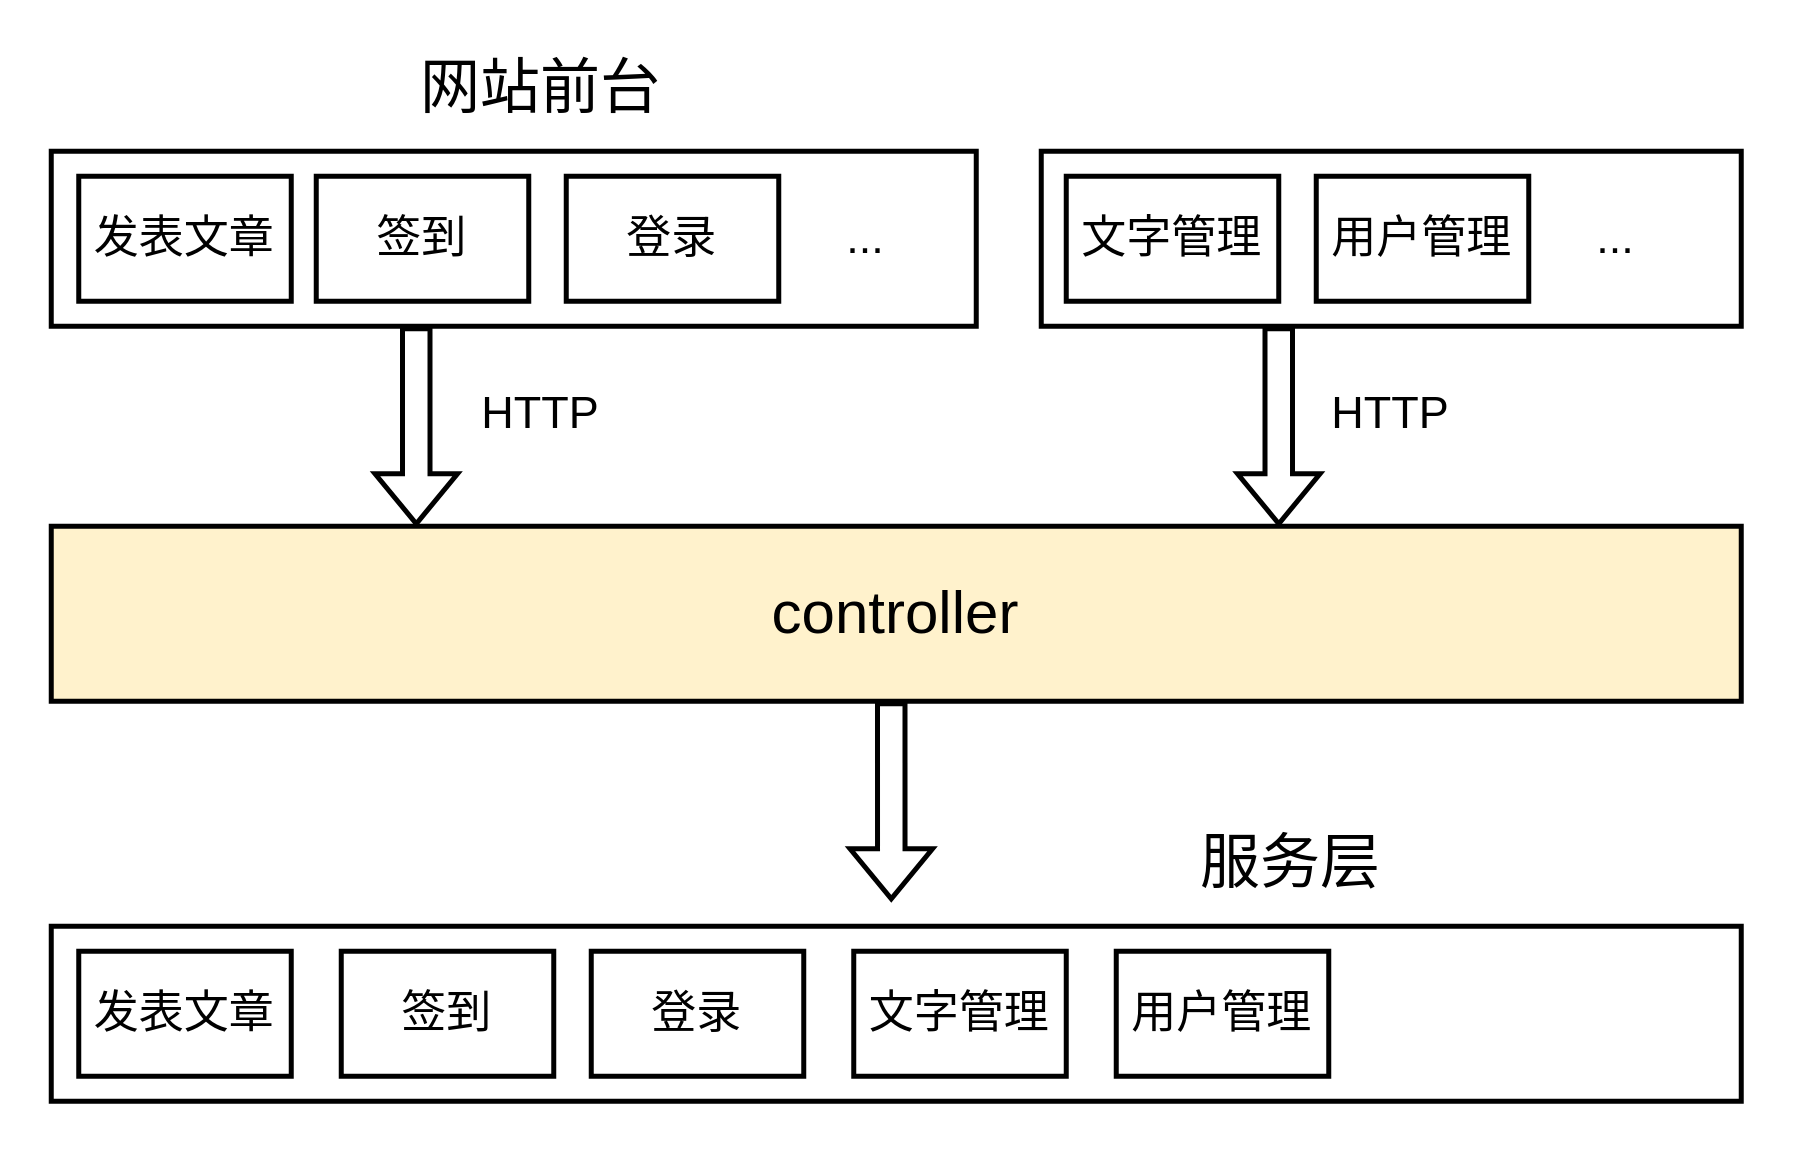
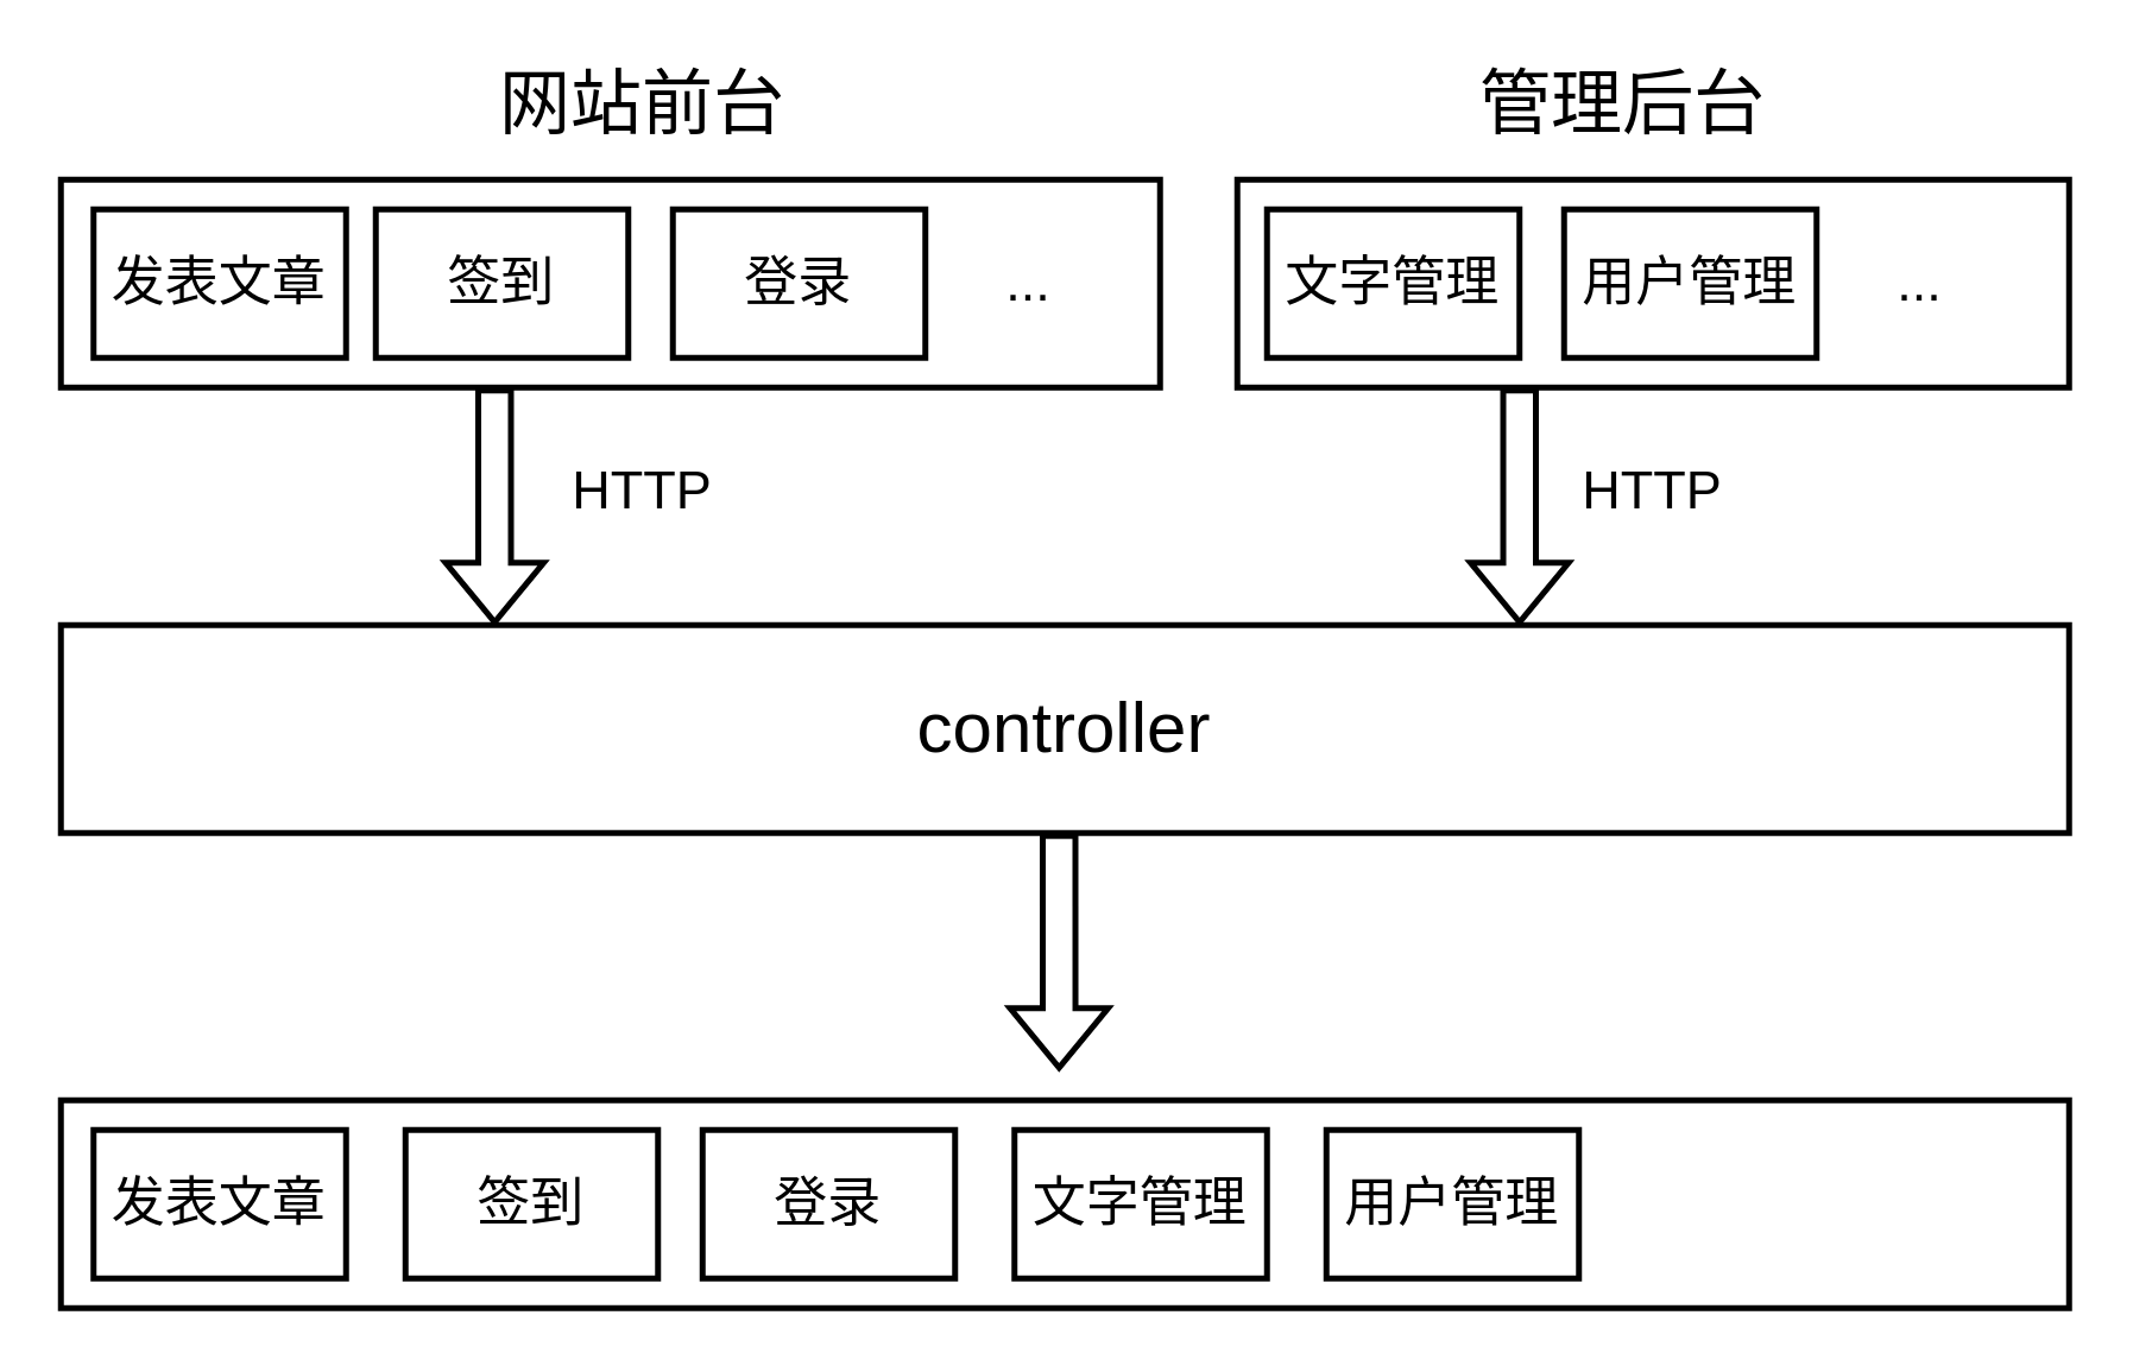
  <mxCell id="0" />
  <mxCell id="1" parent="0" />
  <mxCell id="2" value="" style="rounded=0;whiteSpace=wrap;html=1;strokeWidth=2;" parent="1" vertex="1"><mxGeometry x="20" y="60" width="370" height="70" as="geometry" /></mxCell>
  <mxCell id="3" value="" style="rounded=0;whiteSpace=wrap;html=1;strokeWidth=2;" parent="1" vertex="1"><mxGeometry x="416" y="60" width="280" height="70" as="geometry" /></mxCell>
  <mxCell id="4" value="&lt;font style=&quot;font-size: 24px&quot;&gt;网站前台&lt;/font&gt;" style="text;html=1;strokeColor=none;fillColor=none;align=center;verticalAlign=middle;whiteSpace=wrap;rounded=0;" parent="1" vertex="1"><mxGeometry x="166" y="20" width="100" height="30" as="geometry" /></mxCell>
+ <mxCell id="5" value="&lt;font style=&quot;font-size: 24px&quot;&gt;管理后台&lt;/font&gt;" style="text;html=1;strokeColor=none;fillColor=none;align=center;verticalAlign=middle;whiteSpace=wrap;rounded=0;" parent="1" vertex="1"><mxGeometry x="496" y="20" width="100" height="30" as="geometry" /></mxCell>
  <mxCell id="6" value="&lt;font style=&quot;font-size: 18px&quot;&gt;发表文章&lt;/font&gt;" style="rounded=0;whiteSpace=wrap;html=1;strokeWidth=2;" parent="1" vertex="1"><mxGeometry x="31" y="70" width="85" height="50" as="geometry" /></mxCell>
  <mxCell id="7" value="&lt;font style=&quot;font-size: 18px&quot;&gt;签到&lt;/font&gt;" style="rounded=0;whiteSpace=wrap;html=1;strokeWidth=2;" parent="1" vertex="1"><mxGeometry x="126" y="70" width="85" height="50" as="geometry" /></mxCell>
  <mxCell id="8" value="&lt;font style=&quot;font-size: 18px&quot;&gt;登录&lt;/font&gt;" style="rounded=0;whiteSpace=wrap;html=1;strokeWidth=2;" parent="1" vertex="1"><mxGeometry x="226" y="70" width="85" height="50" as="geometry" /></mxCell>
  <mxCell id="9" value="&lt;font style=&quot;font-size: 18px&quot;&gt;文字管理&lt;/font&gt;" style="rounded=0;whiteSpace=wrap;html=1;strokeWidth=2;" parent="1" vertex="1"><mxGeometry x="426" y="70" width="85" height="50" as="geometry" /></mxCell>
  <mxCell id="10" value="&lt;font style=&quot;font-size: 18px&quot;&gt;用户管理&lt;/font&gt;" style="rounded=0;whiteSpace=wrap;html=1;strokeWidth=2;" parent="1" vertex="1"><mxGeometry x="526" y="70" width="85" height="50" as="geometry" /></mxCell>
  <mxCell id="11" value="..." style="text;html=1;strokeColor=none;fillColor=none;align=center;verticalAlign=middle;whiteSpace=wrap;rounded=0;fontSize=18;" parent="1" vertex="1"><mxGeometry x="316" y="80" width="60" height="30" as="geometry" /></mxCell>
  <mxCell id="12" value="..." style="text;html=1;strokeColor=none;fillColor=none;align=center;verticalAlign=middle;whiteSpace=wrap;rounded=0;fontSize=18;" parent="1" vertex="1"><mxGeometry x="616" y="80" width="60" height="30" as="geometry" /></mxCell>
- <mxCell id="13" value="&lt;font style=&quot;font-size: 24px&quot;&gt;controller&lt;/font&gt;" style="rounded=0;whiteSpace=wrap;html=1;strokeWidth=2;fillColor=#fff2cc;" parent="1" vertex="1"><mxGeometry x="20" y="210" width="676" height="70" as="geometry" /></mxCell>
+ <mxCell id="13" value="&lt;font style=&quot;font-size: 24px&quot;&gt;controller&lt;/font&gt;" style="rounded=0;whiteSpace=wrap;html=1;strokeWidth=2;" parent="1" vertex="1"><mxGeometry x="20" y="210" width="676" height="70" as="geometry" /></mxCell>
  <mxCell id="14" value="" style="shape=flexArrow;endArrow=classic;html=1;rounded=0;fontSize=24;strokeWidth=2;entryX=0.216;entryY=0;entryDx=0;entryDy=0;entryPerimeter=0;" parent="1" target="13" edge="1"><mxGeometry width="50" height="50" relative="1" as="geometry"><mxPoint x="166" y="130" as="sourcePoint" /><mxPoint x="166" y="190" as="targetPoint" /></mxGeometry></mxCell>
  <mxCell id="15" value="HTTP" style="text;html=1;strokeColor=none;fillColor=none;align=center;verticalAlign=middle;whiteSpace=wrap;rounded=0;fontSize=18;" parent="1" vertex="1"><mxGeometry x="176" y="150" width="80" height="30" as="geometry" /></mxCell>
  <mxCell id="16" value="" style="shape=flexArrow;endArrow=classic;html=1;rounded=0;fontSize=24;strokeWidth=2;entryX=0.216;entryY=0;entryDx=0;entryDy=0;entryPerimeter=0;" parent="1" edge="1"><mxGeometry width="50" height="50" relative="1" as="geometry"><mxPoint x="511" y="130" as="sourcePoint" /><mxPoint x="511.016" y="210" as="targetPoint" /></mxGeometry></mxCell>
  <mxCell id="17" value="HTTP" style="text;html=1;strokeColor=none;fillColor=none;align=center;verticalAlign=middle;whiteSpace=wrap;rounded=0;fontSize=18;" parent="1" vertex="1"><mxGeometry x="516" y="150" width="80" height="30" as="geometry" /></mxCell>
  <mxCell id="18" value="" style="rounded=0;whiteSpace=wrap;html=1;strokeWidth=2;" parent="1" vertex="1"><mxGeometry x="20" y="370" width="676" height="70" as="geometry" /></mxCell>
- <mxCell id="19" value="&lt;font style=&quot;font-size: 24px&quot;&gt;服务层&lt;/font&gt;" style="text;html=1;strokeColor=none;fillColor=none;align=center;verticalAlign=middle;whiteSpace=wrap;rounded=0;" parent="1" vertex="1"><mxGeometry x="466" y="330" width="100" height="30" as="geometry" /></mxCell>
  <mxCell id="20" value="&lt;font style=&quot;font-size: 18px&quot;&gt;发表文章&lt;/font&gt;" style="rounded=0;whiteSpace=wrap;html=1;strokeWidth=2;" parent="1" vertex="1"><mxGeometry x="31" y="380" width="85" height="50" as="geometry" /></mxCell>
  <mxCell id="21" value="&lt;font style=&quot;font-size: 18px&quot;&gt;签到&lt;/font&gt;" style="rounded=0;whiteSpace=wrap;html=1;strokeWidth=2;" parent="1" vertex="1"><mxGeometry x="136" y="380" width="85" height="50" as="geometry" /></mxCell>
  <mxCell id="22" value="&lt;font style=&quot;font-size: 18px&quot;&gt;登录&lt;/font&gt;" style="rounded=0;whiteSpace=wrap;html=1;strokeWidth=2;" parent="1" vertex="1"><mxGeometry x="236" y="380" width="85" height="50" as="geometry" /></mxCell>
  <mxCell id="23" value="&lt;font style=&quot;font-size: 18px&quot;&gt;文字管理&lt;/font&gt;" style="rounded=0;whiteSpace=wrap;html=1;strokeWidth=2;" parent="1" vertex="1"><mxGeometry x="341" y="380" width="85" height="50" as="geometry" /></mxCell>
  <mxCell id="24" value="&lt;font style=&quot;font-size: 18px&quot;&gt;用户管理&lt;/font&gt;" style="rounded=0;whiteSpace=wrap;html=1;strokeWidth=2;" parent="1" vertex="1"><mxGeometry x="446" y="380" width="85" height="50" as="geometry" /></mxCell>
  <mxCell id="25" value="" style="shape=flexArrow;endArrow=classic;html=1;rounded=0;fontSize=24;strokeWidth=2;entryX=0.216;entryY=0;entryDx=0;entryDy=0;entryPerimeter=0;" parent="1" edge="1"><mxGeometry width="50" height="50" relative="1" as="geometry"><mxPoint x="356" y="280" as="sourcePoint" /><mxPoint x="356.016" y="360" as="targetPoint" /></mxGeometry></mxCell>
